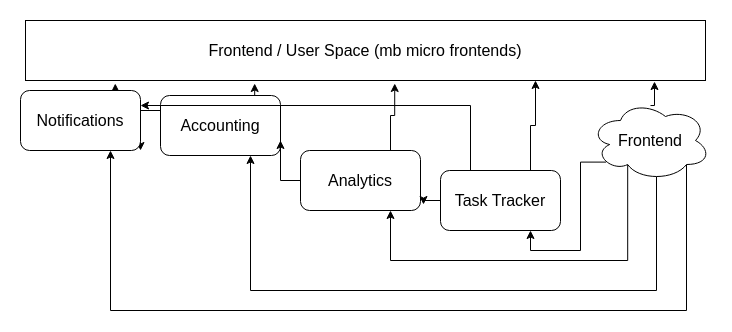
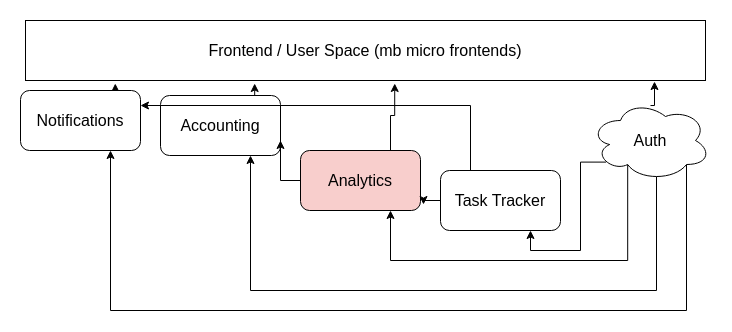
  <mxCell id="0" />
  <mxCell id="1" parent="0" />
  <mxCell id="2" value="&lt;div style=&quot;font-size: 16px&quot;&gt;&lt;font style=&quot;font-size: 16px&quot;&gt;Frontend / User Space (mb micro frontends)&lt;br&gt;&lt;/font&gt;&lt;/div&gt;" style="rounded=0;whiteSpace=wrap;html=1;" vertex="1" parent="1"><mxGeometry x="25" y="20" width="680" height="60" as="geometry" /></mxCell>
  <mxCell id="3" style="edgeStyle=orthogonalEdgeStyle;rounded=0;orthogonalLoop=1;jettySize=auto;html=1;exitX=0.5;exitY=0.063;exitDx=0;exitDy=0;entryX=0.925;entryY=1.017;entryDx=0;entryDy=0;entryPerimeter=0;fontSize=16;exitPerimeter=0;" edge="1" parent="1" source="20" target="2"><mxGeometry relative="1" as="geometry"><mxPoint x="650" y="90" as="sourcePoint" /></mxGeometry></mxCell>
- <mxCell id="4" style="edgeStyle=orthogonalEdgeStyle;rounded=0;orthogonalLoop=1;jettySize=auto;html=1;exitX=0;exitY=0.25;exitDx=0;exitDy=0;entryX=1;entryY=1;entryDx=0;entryDy=0;fontSize=16;" edge="1" parent="1" source="6" target="15"><mxGeometry relative="1" as="geometry" /></mxCell>
  <mxCell id="5" style="edgeStyle=orthogonalEdgeStyle;rounded=0;orthogonalLoop=1;jettySize=auto;html=1;exitX=0.75;exitY=0;exitDx=0;exitDy=0;entryX=0.337;entryY=1.05;entryDx=0;entryDy=0;entryPerimeter=0;fontSize=16;" edge="1" parent="1" source="6" target="2"><mxGeometry relative="1" as="geometry" /></mxCell>
  <mxCell id="6" value="&lt;div&gt;Accounting&lt;/div&gt;" style="rounded=1;whiteSpace=wrap;html=1;fontSize=16;" vertex="1" parent="1"><mxGeometry x="160" y="95" width="120" height="60" as="geometry" /></mxCell>
  <mxCell id="7" style="edgeStyle=orthogonalEdgeStyle;rounded=0;orthogonalLoop=1;jettySize=auto;html=1;exitX=0;exitY=0.5;exitDx=0;exitDy=0;entryX=1;entryY=0.75;entryDx=0;entryDy=0;fontSize=16;" edge="1" parent="1" source="9" target="6"><mxGeometry relative="1" as="geometry" /></mxCell>
  <mxCell id="8" style="edgeStyle=orthogonalEdgeStyle;rounded=0;orthogonalLoop=1;jettySize=auto;html=1;exitX=0.75;exitY=0;exitDx=0;exitDy=0;entryX=0.543;entryY=1.05;entryDx=0;entryDy=0;entryPerimeter=0;fontSize=16;" edge="1" parent="1" source="9" target="2"><mxGeometry relative="1" as="geometry" /></mxCell>
- <mxCell id="9" value="&lt;div&gt;Analytics&lt;/div&gt;" style="rounded=1;whiteSpace=wrap;html=1;fontSize=16;" vertex="1" parent="1"><mxGeometry x="300" y="150" width="120" height="60" as="geometry" /></mxCell>
+ <mxCell id="9" value="&lt;div&gt;Analytics&lt;/div&gt;" style="rounded=1;whiteSpace=wrap;html=1;fontSize=16;fillColor=#f8cecc;" vertex="1" parent="1"><mxGeometry x="300" y="150" width="120" height="60" as="geometry" /></mxCell>
  <mxCell id="10" style="edgeStyle=orthogonalEdgeStyle;rounded=0;orthogonalLoop=1;jettySize=auto;html=1;exitX=0.25;exitY=0;exitDx=0;exitDy=0;entryX=1;entryY=0.25;entryDx=0;entryDy=0;fontSize=16;" edge="1" parent="1" source="13" target="15"><mxGeometry relative="1" as="geometry" /></mxCell>
  <mxCell id="11" style="edgeStyle=orthogonalEdgeStyle;rounded=0;orthogonalLoop=1;jettySize=auto;html=1;exitX=0;exitY=0.5;exitDx=0;exitDy=0;entryX=1.025;entryY=0.9;entryDx=0;entryDy=0;entryPerimeter=0;fontSize=16;" edge="1" parent="1" source="13" target="9"><mxGeometry relative="1" as="geometry" /></mxCell>
- <mxCell id="12" style="edgeStyle=orthogonalEdgeStyle;rounded=0;orthogonalLoop=1;jettySize=auto;html=1;exitX=0.75;exitY=0;exitDx=0;exitDy=0;entryX=0.75;entryY=1;entryDx=0;entryDy=0;fontSize=16;" edge="1" parent="1" source="13" target="2"><mxGeometry relative="1" as="geometry" /></mxCell>
  <mxCell id="13" value="Task Tracker" style="rounded=1;whiteSpace=wrap;html=1;fontSize=16;" vertex="1" parent="1"><mxGeometry x="440" y="170" width="120" height="60" as="geometry" /></mxCell>
  <mxCell id="14" style="edgeStyle=orthogonalEdgeStyle;rounded=0;orthogonalLoop=1;jettySize=auto;html=1;exitX=0.75;exitY=0;exitDx=0;exitDy=0;entryX=0.132;entryY=1.05;entryDx=0;entryDy=0;entryPerimeter=0;fontSize=16;" edge="1" parent="1" source="15" target="2"><mxGeometry relative="1" as="geometry" /></mxCell>
  <mxCell id="15" value="Notifications" style="rounded=1;whiteSpace=wrap;html=1;fontSize=16;" vertex="1" parent="1"><mxGeometry x="20" y="90" width="120" height="60" as="geometry" /></mxCell>
  <mxCell id="16" style="edgeStyle=orthogonalEdgeStyle;rounded=0;orthogonalLoop=1;jettySize=auto;html=1;exitX=0.13;exitY=0.77;exitDx=0;exitDy=0;exitPerimeter=0;entryX=0.75;entryY=1;entryDx=0;entryDy=0;fontSize=16;" edge="1" parent="1" source="20" target="13"><mxGeometry relative="1" as="geometry"><Array as="points"><mxPoint x="580" y="162" /><mxPoint x="580" y="250" /><mxPoint x="530" y="250" /></Array></mxGeometry></mxCell>
  <mxCell id="17" style="edgeStyle=orthogonalEdgeStyle;rounded=0;orthogonalLoop=1;jettySize=auto;html=1;exitX=0.31;exitY=0.8;exitDx=0;exitDy=0;exitPerimeter=0;entryX=0.75;entryY=1;entryDx=0;entryDy=0;fontSize=16;" edge="1" parent="1" source="20" target="9"><mxGeometry relative="1" as="geometry"><Array as="points"><mxPoint x="627" y="260" /><mxPoint x="390" y="260" /></Array></mxGeometry></mxCell>
  <mxCell id="18" style="edgeStyle=orthogonalEdgeStyle;rounded=0;orthogonalLoop=1;jettySize=auto;html=1;exitX=0.55;exitY=0.95;exitDx=0;exitDy=0;exitPerimeter=0;entryX=0.75;entryY=1;entryDx=0;entryDy=0;fontSize=16;" edge="1" parent="1" source="20" target="6"><mxGeometry relative="1" as="geometry"><Array as="points"><mxPoint x="656" y="290" /><mxPoint x="250" y="290" /></Array></mxGeometry></mxCell>
  <mxCell id="19" style="edgeStyle=orthogonalEdgeStyle;rounded=0;orthogonalLoop=1;jettySize=auto;html=1;exitX=0.8;exitY=0.8;exitDx=0;exitDy=0;exitPerimeter=0;entryX=0.75;entryY=1;entryDx=0;entryDy=0;fontSize=16;" edge="1" parent="1" source="20" target="15"><mxGeometry relative="1" as="geometry"><Array as="points"><mxPoint x="686" y="310" /><mxPoint x="110" y="310" /></Array></mxGeometry></mxCell>
- <mxCell id="20" value="Frontend" style="ellipse;shape=cloud;whiteSpace=wrap;html=1;fontSize=16;" vertex="1" parent="1"><mxGeometry x="590" y="100" width="120" height="80" as="geometry" /></mxCell>
+ <mxCell id="20" value="Auth" style="ellipse;shape=cloud;whiteSpace=wrap;html=1;fontSize=16;" vertex="1" parent="1"><mxGeometry x="590" y="100" width="120" height="80" as="geometry" /></mxCell>
